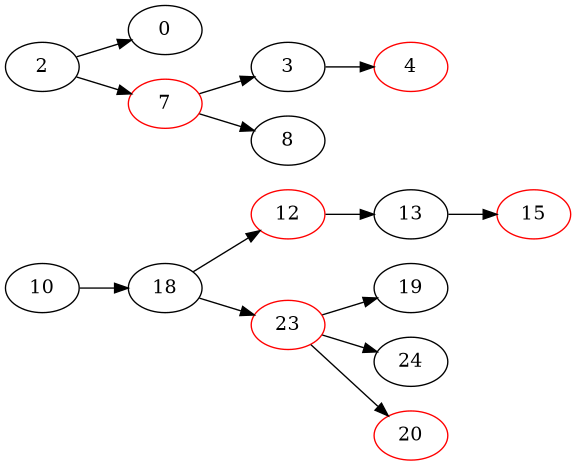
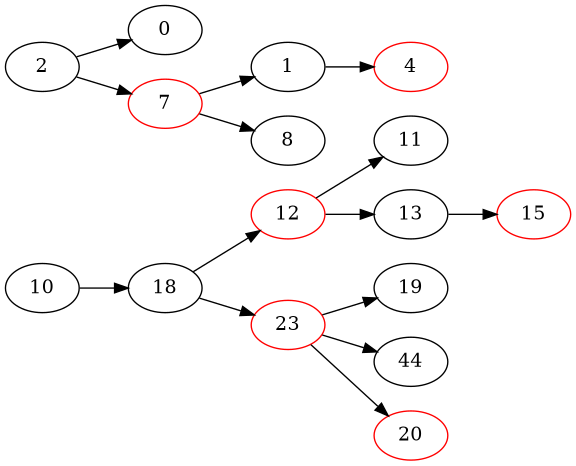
  digraph {
    rankdir=LR
    node [color=black]
    10
    18
    2
    0
    7 [color=red]
    12 [color=red]
    23 [color=red]
-   3
+   3 [label=1]
    8
+   11
    13
    19
-   24
+   24 [label=44]
    20 [color=red]
    4 [color=red]
    n16 [color=red label=15]
    10 -> 18
    18 -> 12
    18 -> 23
    2 -> 0
    2 -> 7
    7 -> 3
    7 -> 8
+   12 -> 11
    12 -> 13
    23 -> 19
    23 -> 24
    23 -> 20
    3 -> 4
    13 -> n16
  }
